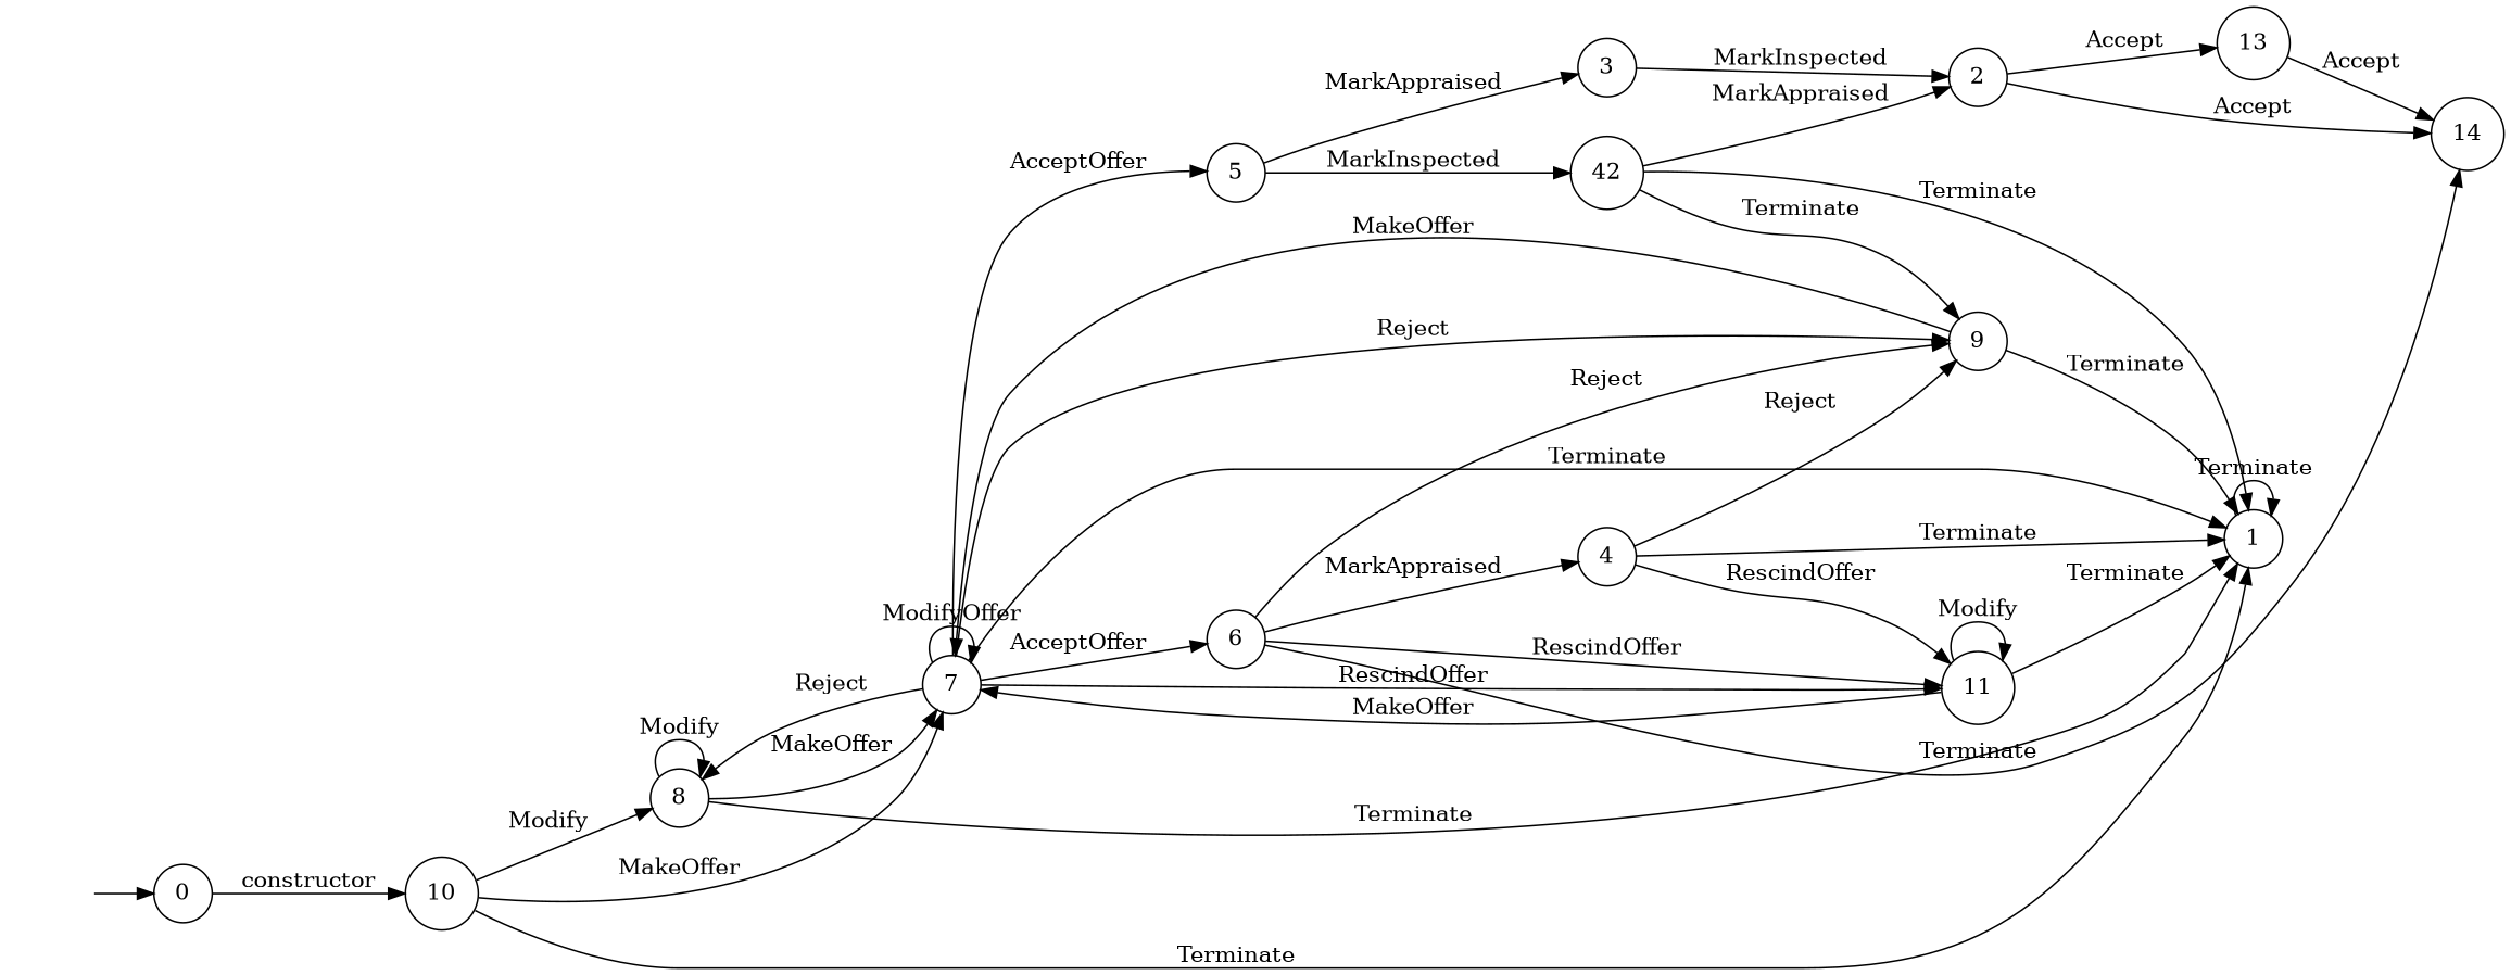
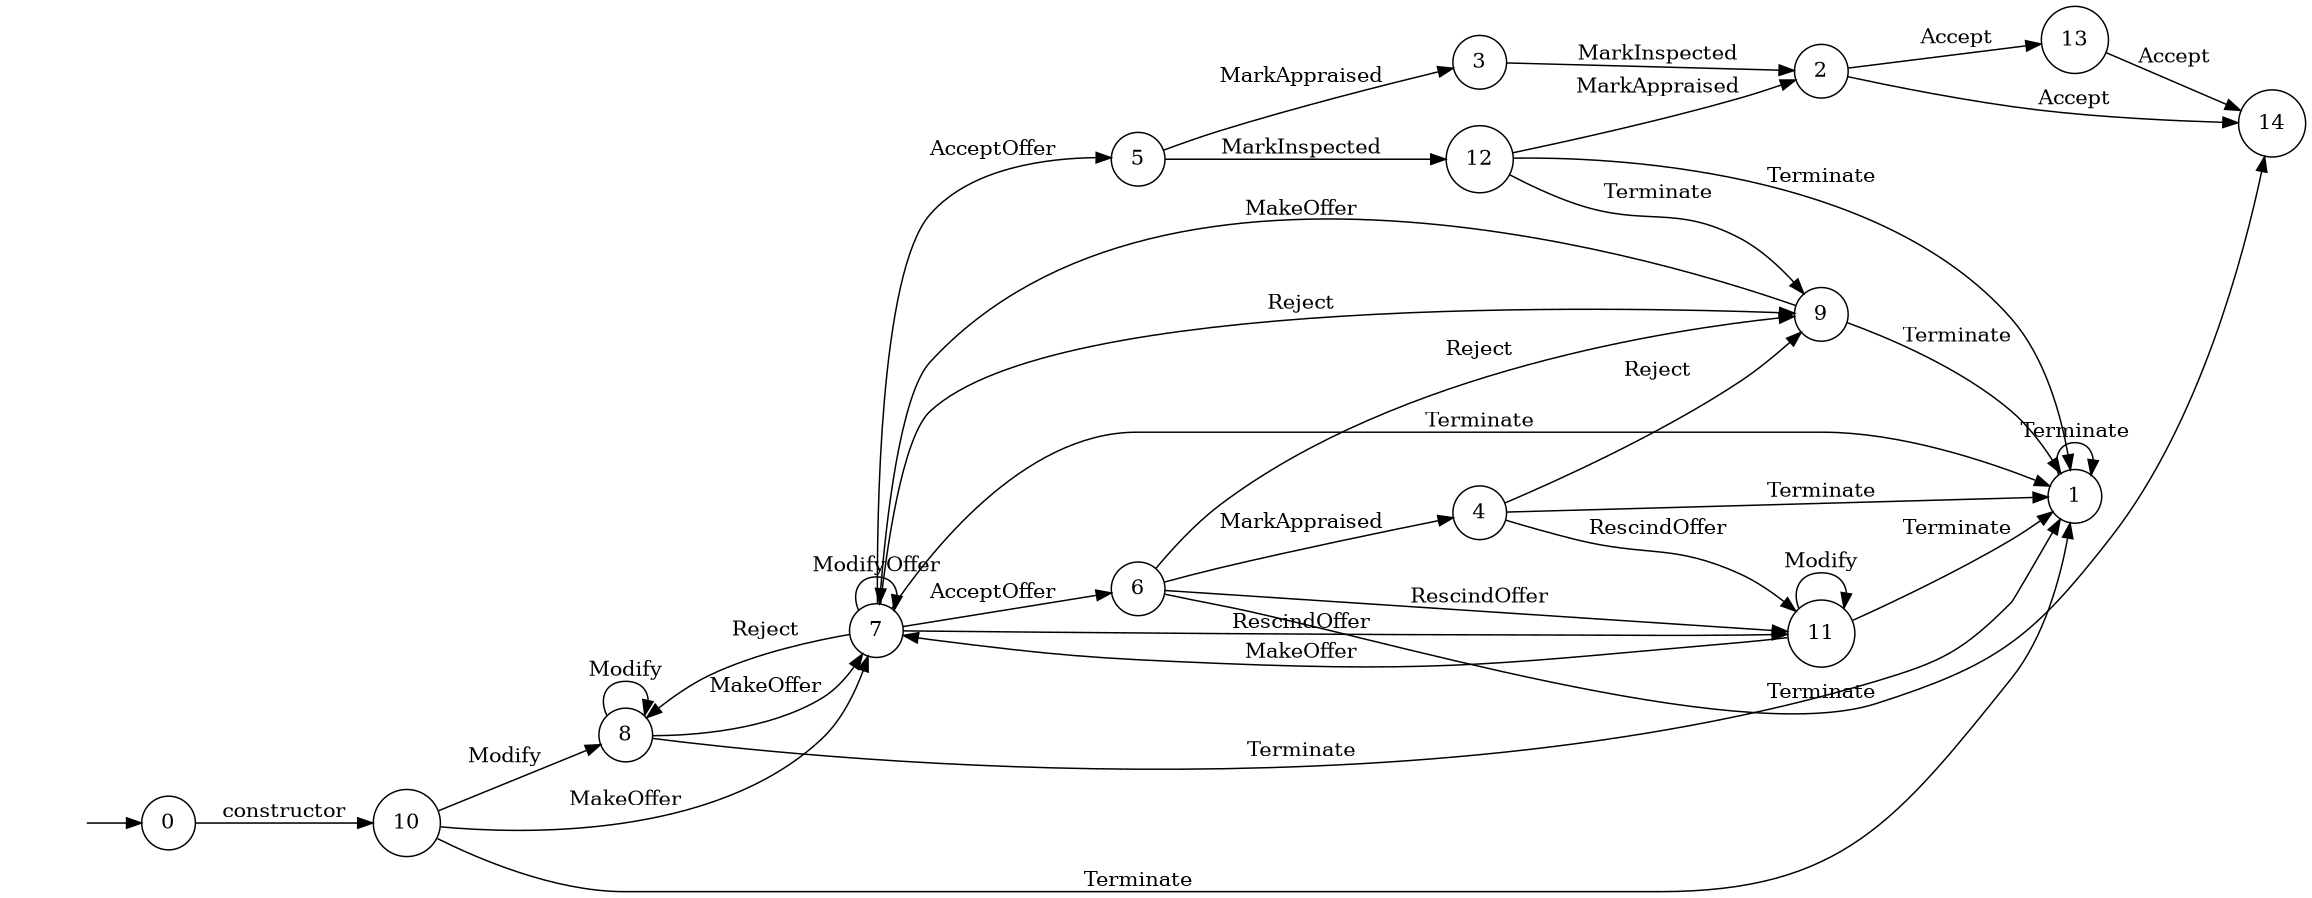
  digraph {
    rankdir=LR
    node [shape=circle]
    "" [shape=plaintext]
    n2 [label=0]
    n3 [label=10]
    n4 [label=8]
    n5 [label=1]
    n6 [label=7]
    n7 [label=5]
    n8 [label=6]
    n9 [label=11]
    n10 [label=9]
-   n11 [label=42]
+   n11 [label=12]
    n12 [label=3]
    n13 [label=2]
    n14 [label=13]
    n15 [label=14]
    n16 [label=4]
    "" -> n2
    n2 -> n3 [label=constructor]
    n3 -> n4 [label=Modify]
    n3 -> n5 [label=Terminate]
    n3 -> n6 [label=MakeOffer]
    n4 -> n4 [label=Modify]
    n4 -> n5 [label=Terminate]
    n4 -> n6 [label=MakeOffer]
    n5 -> n5 [label=Terminate]
    n6 -> n4 [label=Reject]
    n6 -> n5 [label=Terminate]
    n6 -> n6 [label=ModifyOffer]
    n6 -> n7 [label=AcceptOffer]
    n6 -> n8 [label=AcceptOffer]
    n6 -> n9 [label=RescindOffer]
    n6 -> n10 [label=Reject]
    n7 -> n11 [label=MarkInspected]
    n7 -> n12 [label=MarkAppraised]
    n8 -> n9 [label=RescindOffer]
    n8 -> n10 [label=Reject]
    n8 -> n15 [label=Terminate]
    n8 -> n16 [label=MarkAppraised]
    n9 -> n5 [label=Terminate]
    n9 -> n6 [label=MakeOffer]
    n9 -> n9 [label=Modify]
    n10 -> n5 [label=Terminate]
    n10 -> n6 [label=MakeOffer]
    n11 -> n5 [label=Terminate]
    n11 -> n10 [label=Terminate]
    n11 -> n13 [label=MarkAppraised]
    n12 -> n13 [label=MarkInspected]
    n13 -> n14 [label=Accept]
    n13 -> n15 [label=Accept]
    n14 -> n15 [label=Accept]
    n16 -> n5 [label=Terminate]
    n16 -> n9 [label=RescindOffer]
    n16 -> n10 [label=Reject]
  }
